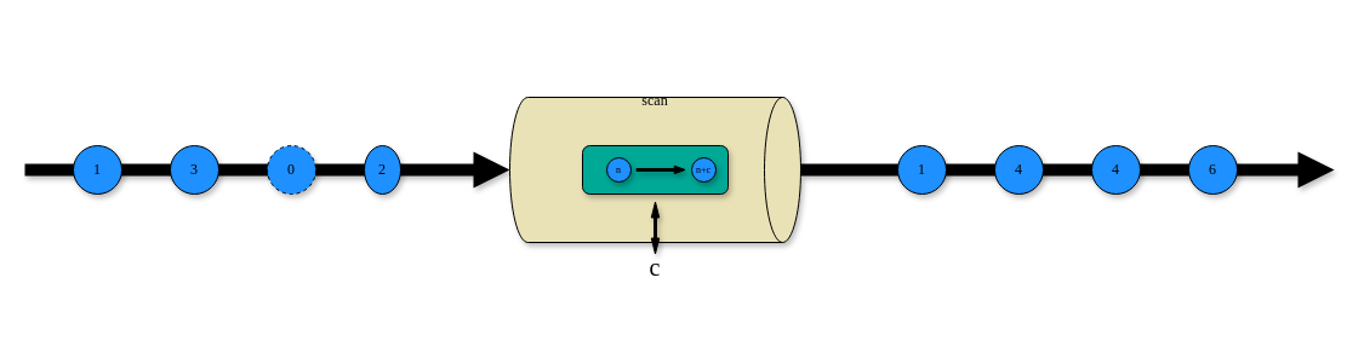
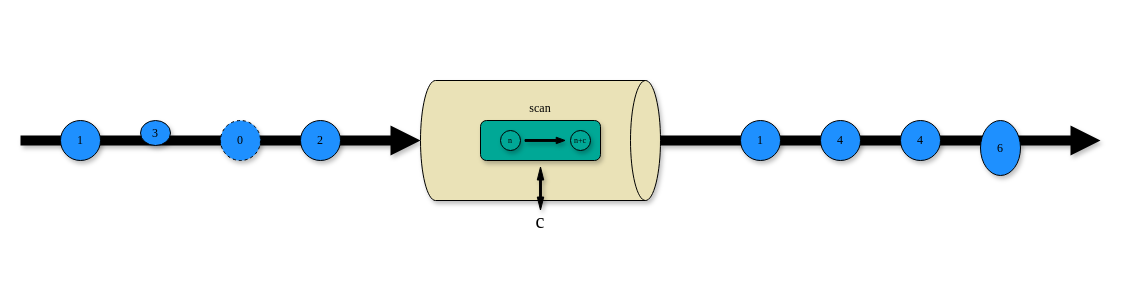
  <mxCell id="0" />
  <mxCell id="1" parent="0" />
  <mxCell id="2" value="" style="shape=arrow;endArrow=classic;html=1;rounded=0;fillColor=#000000;strokeColor=none;shadow=1;fontColor=#000000;fontFamily=Fira Mono;" parent="1" target="5" edge="1"><mxGeometry width="50" height="50" relative="1" as="geometry"><mxPoint x="20" y="140" as="sourcePoint" /><mxPoint x="480" y="0" as="targetPoint" /></mxGeometry></mxCell>
  <mxCell id="3" value="1" style="ellipse;whiteSpace=wrap;html=1;aspect=fixed;fillColor=#1E90FF;strokeColor=#000000;shadow=1;fontColor=#000000;fontFamily=Fira Mono;" parent="1" vertex="1"><mxGeometry x="60" y="120" width="40" height="40" as="geometry" /></mxCell>
- <mxCell id="4" value="3" style="ellipse;whiteSpace=wrap;html=1;aspect=fixed;fillColor=#1E90FF;strokeColor=#000000;shadow=1;fontColor=#000000;fontFamily=Fira Mono;" parent="1" vertex="1"><mxGeometry x="140" y="120" width="40" height="40" as="geometry" /></mxCell>
+ <mxCell id="4" value="3" style="ellipse;whiteSpace=wrap;html=1;aspect=fixed;fillColor=#1E90FF;strokeColor=#000000;shadow=1;fontColor=#000000;fontFamily=Fira Mono;" parent="1" vertex="1"><mxGeometry x="140" y="120" width="30" height="25" as="geometry" /></mxCell>
  <mxCell id="5" value="" style="shape=cylinder3;whiteSpace=wrap;html=1;boundedLbl=1;backgroundOutline=1;size=15;rotation=90;fillColor=#EAE2B7;strokeColor=#000000;shadow=1;fontColor=#000000;fontFamily=Fira Mono;" parent="1" vertex="1"><mxGeometry x="480" y="20" width="120" height="240" as="geometry" /></mxCell>
  <mxCell id="6" value="" style="rounded=1;whiteSpace=wrap;html=1;fillColor=#00A896;strokeColor=#000000;shadow=1;fontColor=#000000;fontFamily=Fira Mono;" parent="1" vertex="1"><mxGeometry x="480" y="120" width="120" height="40" as="geometry" /></mxCell>
- <mxCell id="7" value="n" style="ellipse;whiteSpace=wrap;html=1;aspect=fixed;strokeColor=#000000;fillColor=#1E90FF;shadow=1;fontColor=#000000;fontSize=8;fontFamily=Fira Mono;" parent="1" vertex="1"><mxGeometry x="500" y="130" width="20" height="20" as="geometry" /></mxCell>
+ <mxCell id="7" value="n" style="ellipse;whiteSpace=wrap;html=1;aspect=fixed;strokeColor=#000000;fillColor=#00a896;shadow=1;fontColor=#000000;fontSize=8;fontFamily=Fira Mono;" parent="1" vertex="1"><mxGeometry x="500" y="130" width="20" height="20" as="geometry" /></mxCell>
  <mxCell id="8" value="" style="shape=flexArrow;endArrow=classic;html=1;rounded=0;width=1.895;endSize=2.598;endWidth=3.568;entryX=0.33;entryY=0.5;entryDx=0;entryDy=0;entryPerimeter=0;strokeColor=#000000;fillColor=#000000;shadow=1;startSize=7;targetPerimeterSpacing=5;sourcePerimeterSpacing=7;fontColor=#000000;fontFamily=Fira Mono;" parent="1" edge="1"><mxGeometry width="50" height="50" relative="1" as="geometry"><mxPoint x="524" y="139.95" as="sourcePoint" /><mxPoint x="565" y="139.95" as="targetPoint" /></mxGeometry></mxCell>
- <mxCell id="9" value="scan" style="text;html=1;align=center;verticalAlign=middle;whiteSpace=wrap;rounded=0;fontFamily=Fira Mono;fontColor=#000000;shadow=1;" parent="1" vertex="1"><mxGeometry x="490" y="70" width="100" height="25" as="geometry" /></mxCell>
- <mxCell id="10" value="2" style="ellipse;whiteSpace=wrap;html=1;aspect=fixed;fillColor=#1E90FF;strokeColor=#000000;shadow=1;fontColor=#000000;fontFamily=Fira Mono;" parent="1" vertex="1"><mxGeometry x="300" y="120" width="30" height="40" as="geometry" /></mxCell>
+ <mxCell id="9" value="scan" style="text;html=1;align=center;verticalAlign=middle;whiteSpace=wrap;rounded=0;fontFamily=Fira Mono;fontColor=#000000;shadow=1;" parent="1" vertex="1"><mxGeometry x="490" y="95" width="100" height="25" as="geometry" /></mxCell>
+ <mxCell id="10" value="2" style="ellipse;whiteSpace=wrap;html=1;aspect=fixed;fillColor=#1E90FF;strokeColor=#000000;shadow=1;fontColor=#000000;fontFamily=Fira Mono;" parent="1" vertex="1"><mxGeometry x="300" y="120" width="40" height="40" as="geometry" /></mxCell>
  <mxCell id="11" value="0" style="ellipse;whiteSpace=wrap;html=1;aspect=fixed;fillColor=#1E90FF;strokeColor=#000000;shadow=1;fontColor=#000000;fontFamily=Fira Mono;dashed=1;" parent="1" vertex="1"><mxGeometry x="220" y="120" width="40" height="40" as="geometry" /></mxCell>
  <mxCell id="12" value="" style="shape=flexArrow;endArrow=classic;html=1;rounded=0;width=1.895;endSize=4;endWidth=3.568;strokeColor=#000000;fillColor=#000000;shadow=1;startSize=4;targetPerimeterSpacing=6;sourcePerimeterSpacing=6;startArrow=block;startWidth=3.568;fontColor=#000000;fontFamily=Fira Mono;" parent="1" target="6" edge="1"><mxGeometry width="50" height="50" relative="1" as="geometry"><mxPoint x="540" y="210" as="sourcePoint" /><mxPoint x="536" y="210" as="targetPoint" /></mxGeometry></mxCell>
  <mxCell id="13" value="c" style="text;html=1;align=center;verticalAlign=middle;whiteSpace=wrap;rounded=0;fontColor=#000000;fontSize=20;fontFamily=Fira Mono;shadow=1;" parent="1" vertex="1"><mxGeometry x="520" y="210" width="40" height="20" as="geometry" /></mxCell>
  <mxCell id="14" value="" style="shape=arrow;endArrow=classic;html=1;rounded=0;fillColor=#000000;strokeColor=none;shadow=1;fontColor=#000000;fontFamily=Fira Mono;" parent="1" source="5" edge="1"><mxGeometry width="50" height="50" relative="1" as="geometry"><mxPoint x="660" y="140" as="sourcePoint" /><mxPoint x="1100" y="140" as="targetPoint" /></mxGeometry></mxCell>
  <mxCell id="15" value="1" style="ellipse;whiteSpace=wrap;html=1;aspect=fixed;fillColor=#1E90FF;strokeColor=#000000;shadow=1;fontColor=#000000;fontFamily=Fira Mono;" parent="1" vertex="1"><mxGeometry x="740" y="120" width="40" height="40" as="geometry" /></mxCell>
  <mxCell id="16" value="4" style="ellipse;whiteSpace=wrap;html=1;aspect=fixed;fillColor=#1E90FF;strokeColor=#000000;shadow=1;fontColor=#000000;fontFamily=Fira Mono;" parent="1" vertex="1"><mxGeometry x="820" y="120" width="40" height="40" as="geometry" /></mxCell>
  <mxCell id="17" value="4" style="ellipse;whiteSpace=wrap;html=1;aspect=fixed;fillColor=#1E90FF;strokeColor=#000000;shadow=1;fontColor=#000000;fontFamily=Fira Mono;" parent="1" vertex="1"><mxGeometry x="900" y="120" width="40" height="40" as="geometry" /></mxCell>
- <mxCell id="18" value="6" style="ellipse;whiteSpace=wrap;html=1;aspect=fixed;fillColor=#1E90FF;strokeColor=#000000;shadow=1;fontColor=#000000;fontFamily=Fira Mono;" parent="1" vertex="1"><mxGeometry x="980" y="120" width="40" height="40" as="geometry" /></mxCell>
- <mxCell id="19" value="n+c" style="ellipse;whiteSpace=wrap;html=1;aspect=fixed;strokeColor=#000000;fillColor=#1E90FF;shadow=1;fontColor=#000000;fontSize=8;fontFamily=Fira Mono;" vertex="1" parent="1"><mxGeometry x="570" y="130" width="20" height="20" as="geometry" /></mxCell>
+ <mxCell id="18" value="6" style="ellipse;whiteSpace=wrap;html=1;aspect=fixed;fillColor=#1E90FF;strokeColor=#000000;shadow=1;fontColor=#000000;fontFamily=Fira Mono;" parent="1" vertex="1"><mxGeometry x="980" y="120" width="40" height="55" as="geometry" /></mxCell>
+ <mxCell id="19" value="n+c" style="ellipse;whiteSpace=wrap;html=1;aspect=fixed;strokeColor=#000000;fillColor=#00a896;shadow=1;fontColor=#000000;fontSize=8;fontFamily=Fira Mono;" vertex="1" parent="1"><mxGeometry x="570" y="130" width="20" height="20" as="geometry" /></mxCell>
